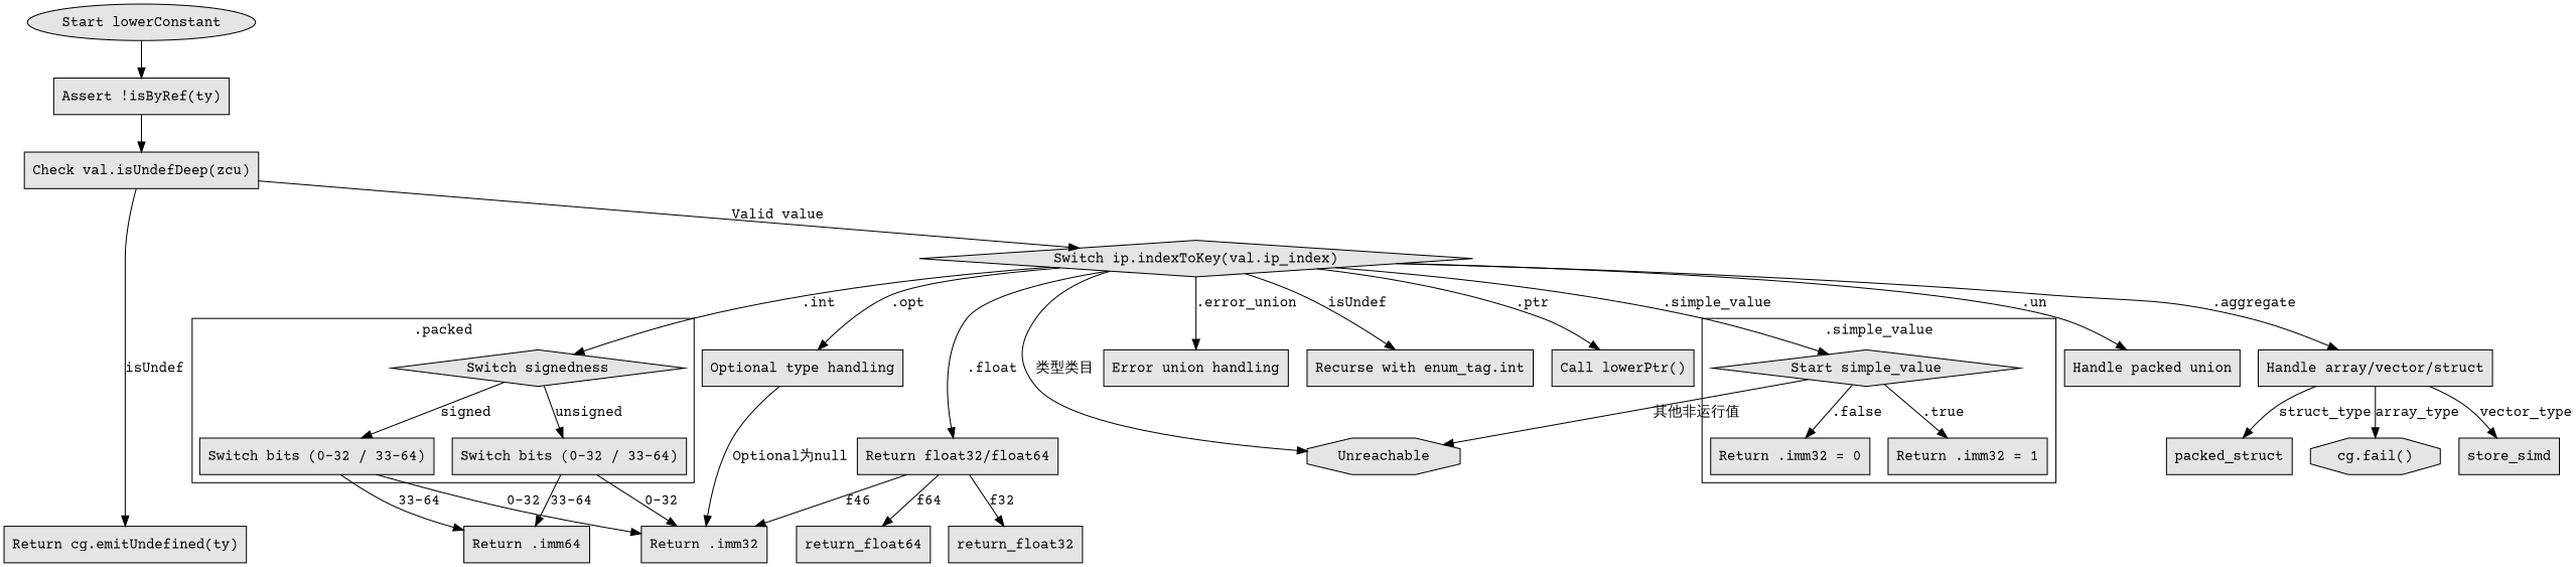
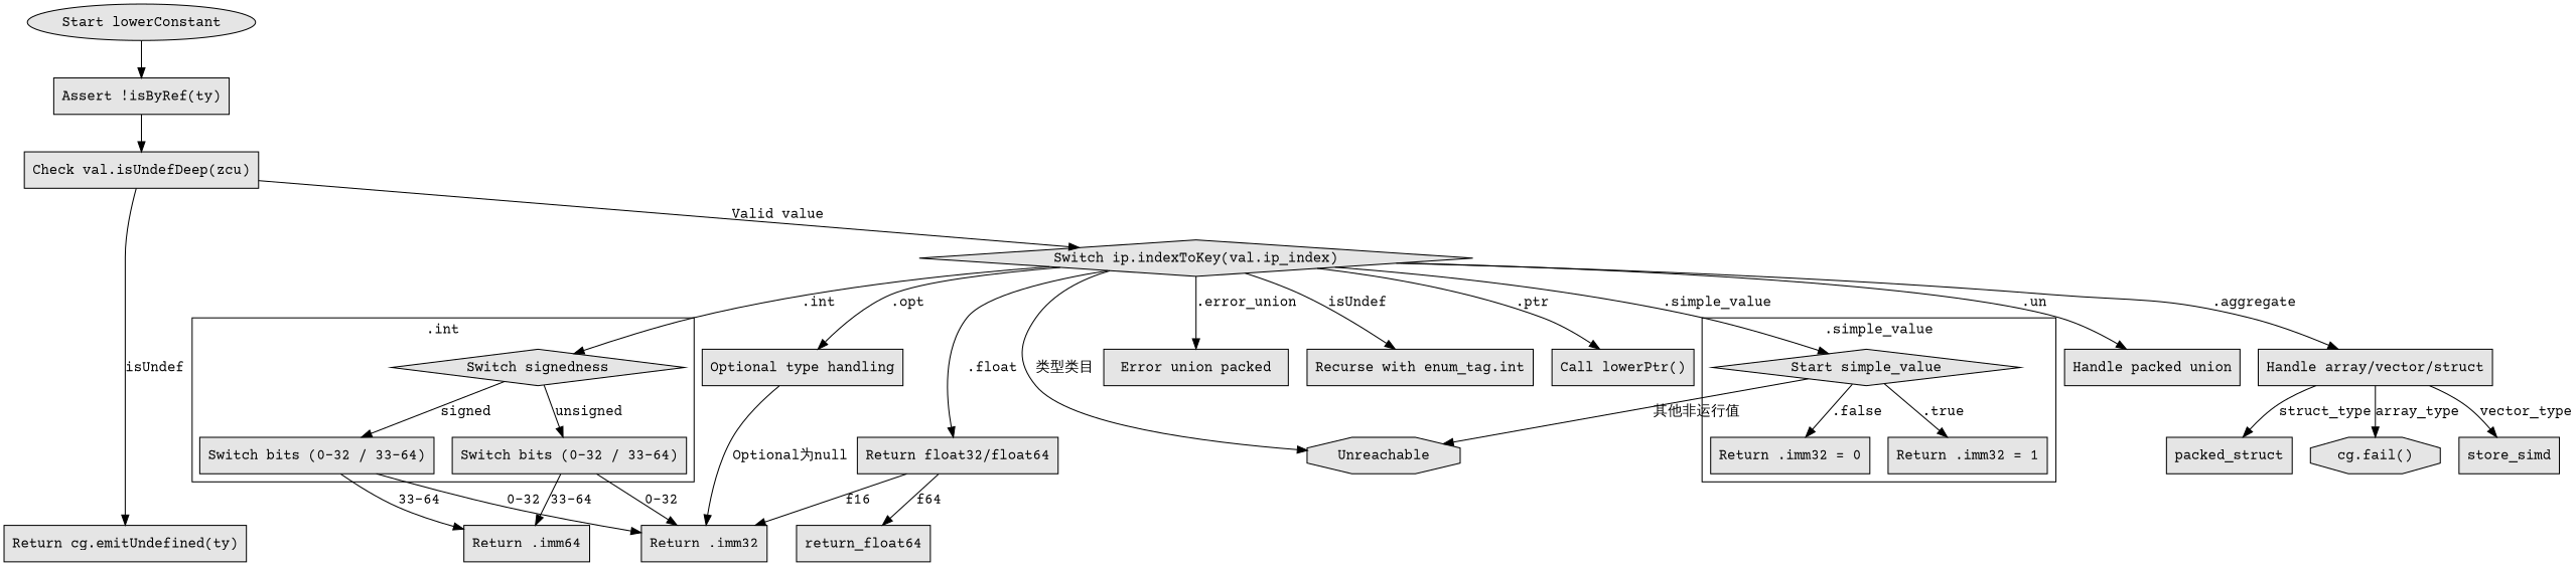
  digraph {
    fontname="Courier Prime"
    node [fillcolor="#E5E5E5" fontname="Courier Prime" shape=rectangle style=filled]
    edge [fontname="Courier Prime"]
    n1 [label="Return cg.emitUndefined(ty)"]
    n2 [label="Return .imm32"]
    n3 [label="Return .imm64"]
-   return_float32
    return_float64
    n6 [label="Start simple_value" shape=diamond]
    n7 [label="Return .imm32 = 0"]
    n8 [label="Return .imm32 = 1"]
    n9 [label="Switch signedness" shape=diamond]
    n10 [label="Switch bits (0-32 / 33-64)"]
    n11 [label="Switch bits (0-32 / 33-64)"]
    n12 [label=Unreachable shape=octagon]
    n13 [label="Start lowerConstant" shape=ellipse]
    n14 [label="Assert !isByRef(ty)"]
    n15 [label="Check val.isUndefDeep(zcu)"]
    n16 [label="Switch ip.indexToKey(val.ip_index)" shape=diamond]
-   n17 [label="Error union handling"]
+   n17 [label="Error union packed"]
    n18 [label="Recurse with enum_tag.int"]
    n19 [label="Return float32/float64"]
    n20 [label="Call lowerPtr()"]
    n21 [label="Optional type handling"]
    n22 [label="Handle array/vector/struct"]
    n23 [label="Handle packed union"]
    n24 [label="cg.fail()" shape=octagon]
    store_simd
    packed_struct
    subgraph sub_1 {
      rank=same
      n1
      n2
      n3
-     return_float32
      return_float64
    }
    subgraph cluster_2 {
      label=".simple_value"
      n6
      n7
      n8
    }
    subgraph cluster_3 {
-     label=".packed"
+     label=".int"
      n9
      n10
      n11
    }
    n6 -> n7 [label=".false"]
    n6 -> n8 [label=".true"]
    n6 -> n12 [label="其他非运行值"]
    n9 -> n10 [label=signed]
    n9 -> n11 [label=unsigned]
    n10 -> n2 [label="0-32"]
    n10 -> n3 [label="33-64"]
    n11 -> n2 [label="0-32"]
    n11 -> n3 [label="33-64"]
    n13 -> n14
    n14 -> n15
    n15 -> n1 [label=isUndef]
    n15 -> n16 [label="Valid value"]
    n16 -> n6 [label=".simple_value"]
    n16 -> n9 [label=".int"]
    n16 -> n12 [label="类型类目"]
    n16 -> n17 [label=".error_union"]
    n16 -> n18 [label=isUndef]
    n16 -> n19 [label=".float"]
    n16 -> n20 [label=".ptr"]
    n16 -> n21 [label=".opt"]
    n16 -> n22 [label=".aggregate"]
    n16 -> n23 [label=".un"]
-   n19 -> n2 [label=f46]
-   n19 -> return_float32 [label=f32]
+   n19 -> n2 [label=f16]
    n19 -> return_float64 [label=f64]
    n21 -> n2 [label="Optional为null"]
    n22 -> n24 [label=array_type]
    n22 -> store_simd [label=vector_type]
    n22 -> packed_struct [label=struct_type]
  }
